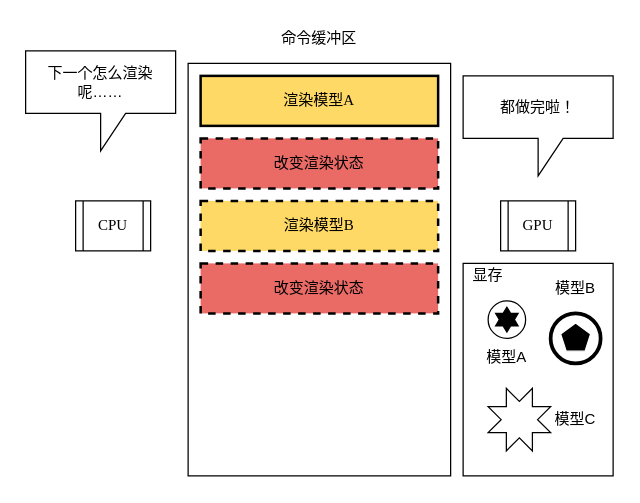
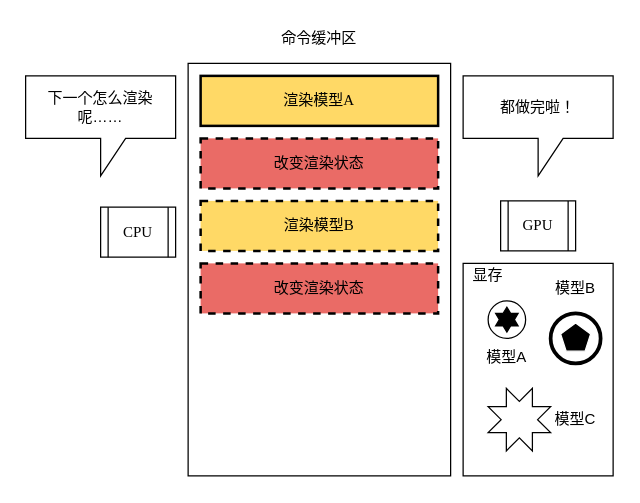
  <mxCell id="0" />
  <mxCell id="1" parent="0" />
  <mxCell id="2" value="" style="rounded=0;whiteSpace=wrap;html=1;" vertex="1" parent="1"><mxGeometry x="150" y="50" width="210" height="330" as="geometry" /></mxCell>
  <mxCell id="3" value="&lt;font&gt;命令缓冲区&lt;/font&gt;" style="text;html=1;strokeColor=none;fillColor=none;align=center;verticalAlign=middle;whiteSpace=wrap;rounded=0;fontFamily=Verdana;" vertex="1" parent="1"><mxGeometry x="185" y="20" width="140" height="20" as="geometry" /></mxCell>
  <mxCell id="4" value="渲染模型A" style="rounded=0;whiteSpace=wrap;html=1;fillColor=#FFD966;gradientColor=none;fontFamily=Verdana;dashed=0;perimeterSpacing=0;strokeWidth=2;" vertex="1" parent="1"><mxGeometry x="160" y="60" width="190" height="40" as="geometry" /></mxCell>
  <mxCell id="5" value="改变渲染状态" style="rounded=0;whiteSpace=wrap;html=1;fillColor=#EA6B66;gradientColor=none;fontFamily=Verdana;dashed=1;perimeterSpacing=0;strokeWidth=2;" vertex="1" parent="1"><mxGeometry x="160" y="110" width="190" height="40" as="geometry" /></mxCell>
  <mxCell id="6" value="渲染模型B" style="rounded=0;whiteSpace=wrap;html=1;fillColor=#FFD966;gradientColor=none;fontFamily=Verdana;dashed=1;perimeterSpacing=0;strokeWidth=2;" vertex="1" parent="1"><mxGeometry x="160" y="160" width="190" height="40" as="geometry" /></mxCell>
  <mxCell id="7" value="改变渲染状态" style="rounded=0;whiteSpace=wrap;html=1;fillColor=#EA6B66;gradientColor=none;fontFamily=Verdana;dashed=1;perimeterSpacing=0;strokeWidth=2;" vertex="1" parent="1"><mxGeometry x="160" y="210" width="190" height="40" as="geometry" /></mxCell>
- <mxCell id="8" value="CPU" style="shape=process;whiteSpace=wrap;html=1;backgroundOutline=1;rounded=0;fillColor=none;gradientColor=none;fontFamily=Verdana;" vertex="1" parent="1"><mxGeometry x="60" y="160" width="60" height="40" as="geometry" /></mxCell>
+ <mxCell id="8" value="CPU" style="shape=process;whiteSpace=wrap;html=1;backgroundOutline=1;rounded=0;fillColor=none;gradientColor=none;fontFamily=Verdana;" vertex="1" parent="1"><mxGeometry x="80" y="165" width="60" height="40" as="geometry" /></mxCell>
  <mxCell id="9" value="GPU" style="shape=process;whiteSpace=wrap;html=1;backgroundOutline=1;rounded=0;fillColor=none;gradientColor=none;fontFamily=Verdana;" vertex="1" parent="1"><mxGeometry x="400" y="160" width="60" height="40" as="geometry" /></mxCell>
- <mxCell id="10" value="下一个怎么渲染呢……" style="shape=callout;whiteSpace=wrap;html=1;perimeter=calloutPerimeter;strokeWidth=1;" vertex="1" parent="1"><mxGeometry x="20" y="40" width="120" height="80" as="geometry" /></mxCell>
+ <mxCell id="10" value="下一个怎么渲染呢……" style="shape=callout;whiteSpace=wrap;html=1;perimeter=calloutPerimeter;strokeWidth=1;" vertex="1" parent="1"><mxGeometry x="20" y="60" width="120" height="80" as="geometry" /></mxCell>
  <mxCell id="11" value="都做完啦！" style="shape=callout;whiteSpace=wrap;html=1;perimeter=calloutPerimeter;strokeWidth=1;" vertex="1" parent="1"><mxGeometry x="370" y="60" width="120" height="80" as="geometry" /></mxCell>
  <mxCell id="12" value="" style="rounded=0;whiteSpace=wrap;html=1;strokeWidth=1;" vertex="1" parent="1"><mxGeometry x="370" y="210" width="120" height="170" as="geometry" /></mxCell>
  <mxCell id="13" value="显存" style="text;html=1;strokeColor=none;fillColor=none;align=center;verticalAlign=middle;whiteSpace=wrap;rounded=0;" vertex="1" parent="1"><mxGeometry x="370" y="210" width="40" height="20" as="geometry" /></mxCell>
  <mxCell id="14" value="" style="shape=mxgraph.bpmn.shape;html=1;verticalLabelPosition=bottom;labelBackgroundColor=#ffffff;verticalAlign=top;align=center;perimeter=ellipsePerimeter;outlineConnect=0;outline=standard;symbol=star;strokeWidth=1;" vertex="1" parent="1"><mxGeometry x="390" y="240" width="30" height="30" as="geometry" /></mxCell>
  <mxCell id="15" value="" style="shape=mxgraph.bpmn.shape;html=1;verticalLabelPosition=bottom;labelBackgroundColor=#ffffff;verticalAlign=top;align=center;perimeter=ellipsePerimeter;outlineConnect=0;outline=end;symbol=multiple;strokeWidth=1;" vertex="1" parent="1"><mxGeometry x="440" y="250" width="40" height="40" as="geometry" /></mxCell>
  <mxCell id="16" value="" style="verticalLabelPosition=bottom;verticalAlign=top;html=1;shape=mxgraph.basic.8_point_star;strokeWidth=1;" vertex="1" parent="1"><mxGeometry x="390" y="310" width="50" height="50" as="geometry" /></mxCell>
  <mxCell id="17" value="模型A" style="text;html=1;strokeColor=none;fillColor=none;align=center;verticalAlign=middle;whiteSpace=wrap;rounded=0;" vertex="1" parent="1"><mxGeometry x="385" y="275" width="40" height="20" as="geometry" /></mxCell>
  <mxCell id="18" value="模型B" style="text;html=1;strokeColor=none;fillColor=none;align=center;verticalAlign=middle;whiteSpace=wrap;rounded=0;" vertex="1" parent="1"><mxGeometry x="440" y="220" width="40" height="20" as="geometry" /></mxCell>
  <mxCell id="19" value="模型C" style="text;html=1;strokeColor=none;fillColor=none;align=center;verticalAlign=middle;whiteSpace=wrap;rounded=0;" vertex="1" parent="1"><mxGeometry x="440" y="325" width="40" height="20" as="geometry" /></mxCell>
